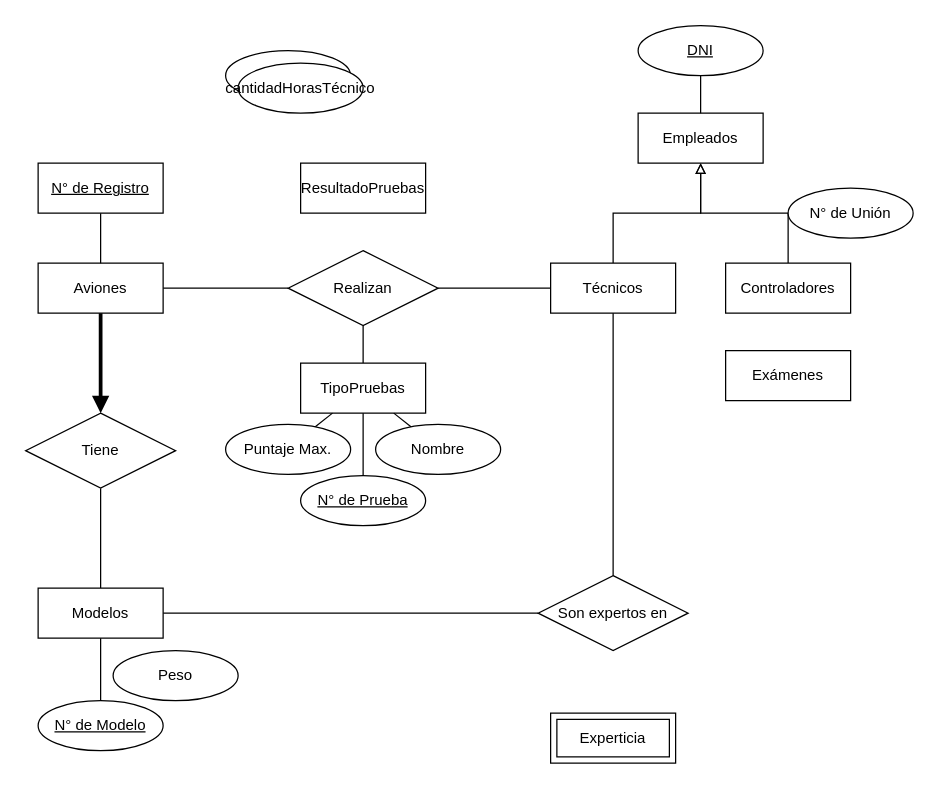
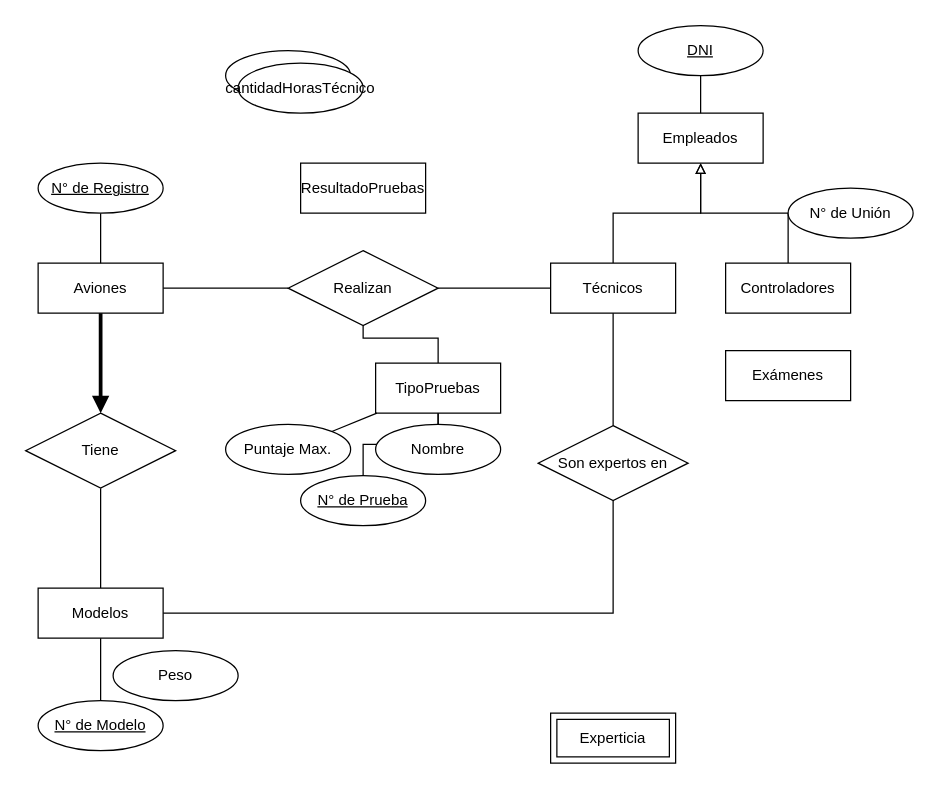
  <mxCell id="0" />
  <mxCell id="1" parent="0" />
  <mxCell id="2" style="edgeStyle=orthogonalEdgeStyle;rounded=0;orthogonalLoop=1;jettySize=auto;html=1;endArrow=block;endFill=1;strokeWidth=3;" edge="1" parent="1" source="4" target="19"><mxGeometry relative="1" as="geometry"><mxPoint x="79" y="299" as="targetPoint" /></mxGeometry></mxCell>
  <mxCell id="3" style="edgeStyle=orthogonalEdgeStyle;rounded=0;orthogonalLoop=1;jettySize=auto;html=1;endArrow=none;endFill=0;" edge="1" parent="1" source="4" target="30"><mxGeometry relative="1" as="geometry" /></mxCell>
  <mxCell id="4" value="Aviones" style="whiteSpace=wrap;html=1;align=center;" vertex="1" parent="1"><mxGeometry x="30" y="210" width="100" height="40" as="geometry" /></mxCell>
  <mxCell id="5" style="edgeStyle=orthogonalEdgeStyle;rounded=0;orthogonalLoop=1;jettySize=auto;html=1;endArrow=none;endFill=0;" edge="1" parent="1" source="7" target="19"><mxGeometry relative="1" as="geometry"><mxPoint x="79" y="434" as="targetPoint" /></mxGeometry></mxCell>
  <mxCell id="6" style="edgeStyle=orthogonalEdgeStyle;rounded=0;orthogonalLoop=1;jettySize=auto;html=1;endArrow=none;endFill=0;" edge="1" parent="1" source="7" target="27"><mxGeometry relative="1" as="geometry" /></mxCell>
  <mxCell id="7" value="Modelos" style="whiteSpace=wrap;html=1;align=center;" vertex="1" parent="1"><mxGeometry x="30" y="470" width="100" height="40" as="geometry" /></mxCell>
  <mxCell id="8" style="edgeStyle=orthogonalEdgeStyle;rounded=0;orthogonalLoop=1;jettySize=auto;html=1;endArrow=block;endFill=0;" edge="1" parent="1" source="10" target="13"><mxGeometry relative="1" as="geometry" /></mxCell>
  <mxCell id="9" style="edgeStyle=orthogonalEdgeStyle;rounded=0;orthogonalLoop=1;jettySize=auto;html=1;endArrow=none;endFill=0;" edge="1" parent="1" source="10" target="30"><mxGeometry relative="1" as="geometry" /></mxCell>
  <mxCell id="10" value="Técnicos" style="whiteSpace=wrap;html=1;align=center;" vertex="1" parent="1"><mxGeometry x="440" y="210" width="100" height="40" as="geometry" /></mxCell>
  <mxCell id="11" style="edgeStyle=orthogonalEdgeStyle;rounded=0;orthogonalLoop=1;jettySize=auto;html=1;endArrow=block;endFill=0;" edge="1" parent="1" source="12" target="13"><mxGeometry relative="1" as="geometry" /></mxCell>
  <mxCell id="12" value="Controladores" style="whiteSpace=wrap;html=1;align=center;" vertex="1" parent="1"><mxGeometry x="580" y="210" width="100" height="40" as="geometry" /></mxCell>
  <mxCell id="13" value="Empleados" style="whiteSpace=wrap;html=1;align=center;" vertex="1" parent="1"><mxGeometry x="510" y="90" width="100" height="40" as="geometry" /></mxCell>
  <mxCell id="14" value="Exámenes" style="whiteSpace=wrap;html=1;align=center;" vertex="1" parent="1"><mxGeometry x="580" y="280" width="100" height="40" as="geometry" /></mxCell>
  <mxCell id="15" value="Experticia" style="shape=ext;margin=3;double=1;whiteSpace=wrap;html=1;align=center;" vertex="1" parent="1"><mxGeometry x="440" y="570" width="100" height="40" as="geometry" /></mxCell>
  <mxCell id="16" value="N° de Unión" style="ellipse;whiteSpace=wrap;html=1;align=center;" vertex="1" parent="1"><mxGeometry x="630" y="150" width="100" height="40" as="geometry" /></mxCell>
  <mxCell id="17" style="rounded=0;orthogonalLoop=1;jettySize=auto;html=1;endArrow=none;endFill=0;" edge="1" parent="1" source="18" target="13"><mxGeometry relative="1" as="geometry" /></mxCell>
  <mxCell id="18" value="DNI" style="ellipse;whiteSpace=wrap;html=1;align=center;fontStyle=4;" vertex="1" parent="1"><mxGeometry x="510" y="20" width="100" height="40" as="geometry" /></mxCell>
  <mxCell id="19" value="Tiene" style="shape=rhombus;perimeter=rhombusPerimeter;whiteSpace=wrap;html=1;align=center;" vertex="1" parent="1"><mxGeometry x="20" y="330" width="120" height="60" as="geometry" /></mxCell>
  <mxCell id="20" style="edgeStyle=orthogonalEdgeStyle;rounded=0;orthogonalLoop=1;jettySize=auto;html=1;endArrow=none;endFill=0;" edge="1" parent="1" source="21" target="30"><mxGeometry relative="1" as="geometry" /></mxCell>
- <mxCell id="21" value="TipoPruebas" style="whiteSpace=wrap;html=1;align=center;" vertex="1" parent="1"><mxGeometry x="240" y="290" width="100" height="40" as="geometry" /></mxCell>
+ <mxCell id="21" value="TipoPruebas" style="whiteSpace=wrap;html=1;align=center;" vertex="1" parent="1"><mxGeometry x="300" y="290" width="100" height="40" as="geometry" /></mxCell>
  <mxCell id="22" style="rounded=0;orthogonalLoop=1;jettySize=auto;html=1;endArrow=none;endFill=0;" edge="1" parent="1" source="23" target="4"><mxGeometry relative="1" as="geometry" /></mxCell>
- <mxCell id="23" value="N° de Registro" style="whiteSpace=wrap;html=1;align=center;fontStyle=4;rounded=0;" vertex="1" parent="1"><mxGeometry x="30" y="130" width="100" height="40" as="geometry" /></mxCell>
+ <mxCell id="23" value="N° de Registro" style="ellipse;whiteSpace=wrap;html=1;align=center;fontStyle=4;" vertex="1" parent="1"><mxGeometry x="30" y="130" width="100" height="40" as="geometry" /></mxCell>
  <mxCell id="24" style="edgeStyle=orthogonalEdgeStyle;rounded=0;orthogonalLoop=1;jettySize=auto;html=1;endArrow=none;endFill=0;" edge="1" parent="1" source="25" target="7"><mxGeometry relative="1" as="geometry" /></mxCell>
  <mxCell id="25" value="N° de Modelo" style="ellipse;whiteSpace=wrap;html=1;align=center;fontStyle=4;" vertex="1" parent="1"><mxGeometry x="30" y="560" width="100" height="40" as="geometry" /></mxCell>
  <mxCell id="26" style="edgeStyle=orthogonalEdgeStyle;rounded=0;orthogonalLoop=1;jettySize=auto;html=1;endArrow=none;endFill=0;" edge="1" parent="1" source="27" target="10"><mxGeometry relative="1" as="geometry" /></mxCell>
- <mxCell id="27" value="Son expertos en" style="shape=rhombus;perimeter=rhombusPerimeter;whiteSpace=wrap;html=1;align=center;" vertex="1" parent="1"><mxGeometry x="430" y="460" width="120" height="60" as="geometry" /></mxCell>
+ <mxCell id="27" value="Son expertos en" style="shape=rhombus;perimeter=rhombusPerimeter;whiteSpace=wrap;html=1;align=center;" vertex="1" parent="1"><mxGeometry x="430" y="340" width="120" height="60" as="geometry" /></mxCell>
  <mxCell id="28" style="rounded=0;orthogonalLoop=1;jettySize=auto;html=1;endArrow=none;endFill=0;" edge="1" parent="1" source="29" target="21"><mxGeometry relative="1" as="geometry" /></mxCell>
  <mxCell id="29" value="Puntaje Max." style="ellipse;whiteSpace=wrap;html=1;align=center;" vertex="1" parent="1"><mxGeometry x="180" y="339" width="100" height="40" as="geometry" /></mxCell>
  <mxCell id="30" value="Realizan" style="shape=rhombus;perimeter=rhombusPerimeter;whiteSpace=wrap;html=1;align=center;" vertex="1" parent="1"><mxGeometry x="230" y="200" width="120" height="60" as="geometry" /></mxCell>
  <mxCell id="31" style="edgeStyle=orthogonalEdgeStyle;rounded=0;orthogonalLoop=1;jettySize=auto;html=1;endArrow=none;endFill=0;" edge="1" parent="1" source="32" target="21"><mxGeometry relative="1" as="geometry" /></mxCell>
  <mxCell id="32" value="N° de Prueba" style="ellipse;whiteSpace=wrap;html=1;align=center;fontStyle=4;" vertex="1" parent="1"><mxGeometry x="240" y="380" width="100" height="40" as="geometry" /></mxCell>
  <mxCell id="33" style="rounded=0;orthogonalLoop=1;jettySize=auto;html=1;endArrow=none;endFill=0;" edge="1" parent="1" source="34" target="21"><mxGeometry relative="1" as="geometry" /></mxCell>
  <mxCell id="34" value="Nombre" style="ellipse;whiteSpace=wrap;html=1;align=center;" vertex="1" parent="1"><mxGeometry x="300" y="339" width="100" height="40" as="geometry" /></mxCell>
  <mxCell id="35" value="Peso" style="ellipse;whiteSpace=wrap;html=1;align=center;" vertex="1" parent="1"><mxGeometry x="90" y="520" width="100" height="40" as="geometry" /></mxCell>
  <mxCell id="36" value="ResultadoPruebas" style="whiteSpace=wrap;html=1;align=center;" vertex="1" parent="1"><mxGeometry x="240" y="130" width="100" height="40" as="geometry" /></mxCell>
  <mxCell id="37" value="fecha" style="ellipse;whiteSpace=wrap;html=1;align=center;" vertex="1" parent="1"><mxGeometry x="180" y="40" width="100" height="40" as="geometry" /></mxCell>
  <mxCell id="38" value="cantidadHorasTécnico" style="ellipse;whiteSpace=wrap;html=1;align=center;" vertex="1" parent="1"><mxGeometry x="190" y="50" width="100" height="40" as="geometry" /></mxCell>
